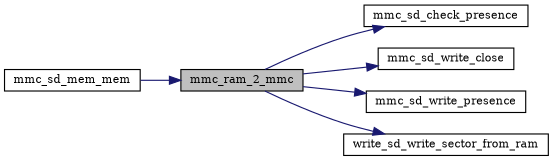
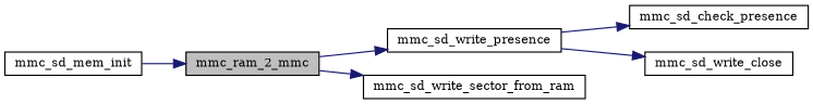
  digraph {
    fontname="DejaVu Serif"
    rankdir=LR
    node [color=black fillcolor=white fontname="DejaVu Serif" fontsize=10 shape=record style=filled]
    edge [color=midnightblue fontname="DejaVu Serif" fontsize=10 labelfontname="FreeSans.ttf" labelfontsize=10 style=solid]
    n1 [fillcolor=grey75 fontcolor=black height=0.2 label=mmc_ram_2_mmc width=0.4]
    n2 [height=0.2 label=mmc_sd_check_presence width=0.4]
    n3 [height=0.2 label=mmc_sd_write_close width=0.4]
    n4 [height=0.2 label=mmc_sd_write_presence width=0.4]
-   n5 [height=0.2 label=write_sd_write_sector_from_ram width=0.4]
-   n6 [height=0.2 label=mmc_sd_mem_mem width=0.4]
-   n1 -> n2
-   n1 -> n3
+   n5 [height=0.2 label=mmc_sd_write_sector_from_ram width=0.4]
+   n6 [height=0.2 label=mmc_sd_mem_init width=0.4]
+   n4 -> n2
+   n4 -> n3
    n1 -> n4
    n1 -> n5
    n6 -> n1
  }
